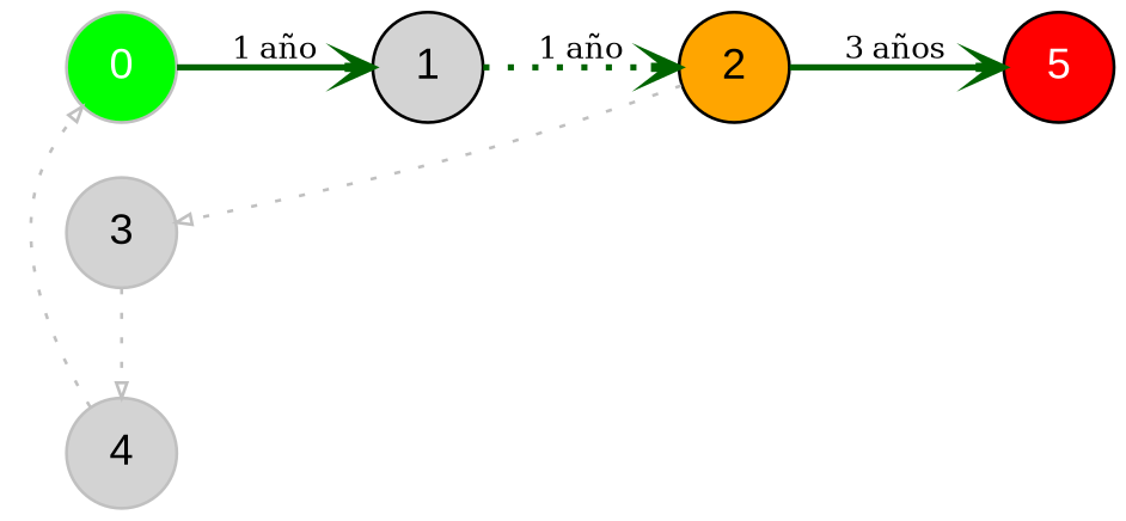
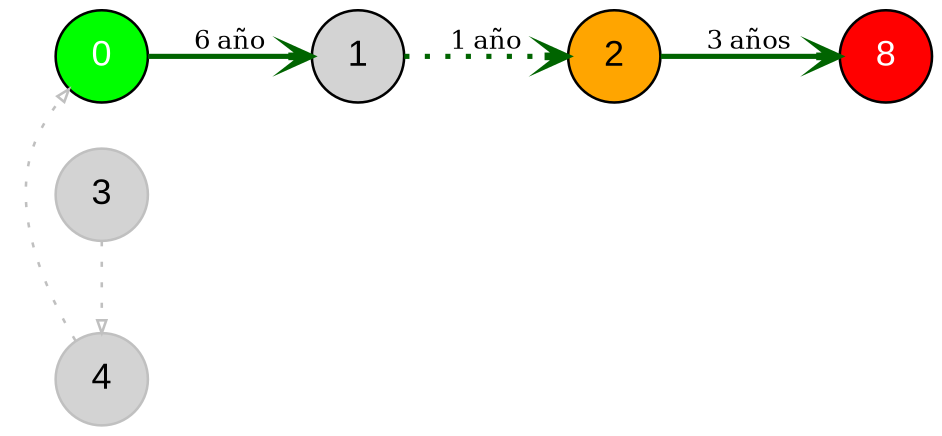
  digraph {
    rankdir=LR
    node [fillcolor=lightgray fontname=Arial shape=circle style=filled]
    edge [arrowhead=vee arrowsize=0.8 color=darkgreen style=dotted]
-   0 [fillcolor=green fontcolor=white color=gray]
+   0 [fillcolor=green fontcolor=white]
    1
    2 [fillcolor=orange]
    3 [color=gray fontcolor=black]
-   5 [fillcolor=red fontcolor=white]
+   5 [fillcolor=red fontcolor=white label=8]
    4 [color=gray fontcolor=black]
-   0 -> 1 [fontsize=10 label="1 año" penwidth=2.0 style=""]
+   0 -> 1 [fontsize=10 label="6 año" penwidth=2.0 style=""]
    1 -> 2 [fontsize=10 label="1 año" penwidth=2.0]
-   2 -> 3 [arrowhead=empty arrowsize=0.5 color=gray constraint=false]
    2 -> 5 [fontsize=10 label="3 años" penwidth=2.0 style=""]
    3 -> 4 [arrowhead=empty arrowsize=0.5 color=gray constraint=false]
    4 -> 0 [arrowhead=empty arrowsize=0.5 color=gray constraint=false]
  }
